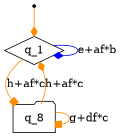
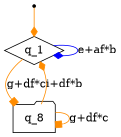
  digraph {
    rankdir=TB
    edge [arrowhead=diamond color=darkorange]
    qi [shape=point]
    q_1 [shape=diamond]
    n3 [label=q_8 shape=folder]
    qi -> q_1
    q_1 -> q_1 [color=blue label="e+af*b"]
-   q_1 -> n3 [arrowhead=box label="h+af*c"]
-   n3 -> q_1 [label="h+af*c"]
+   q_1 -> n3 [arrowhead=box label="g+df*c"]
+   n3 -> q_1 [label="i+df*b"]
    n3 -> n3 [arrowhead=box label="g+df*c"]
  }
